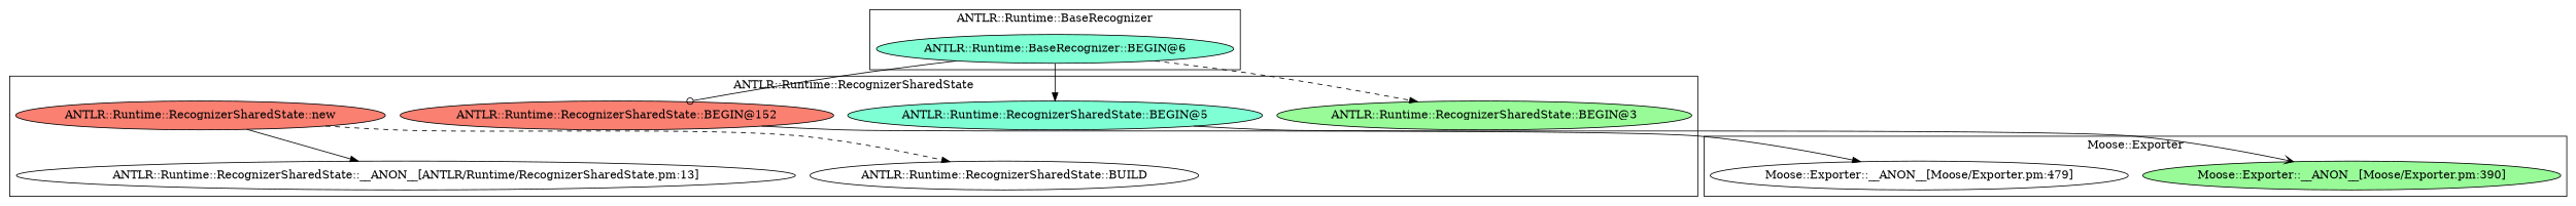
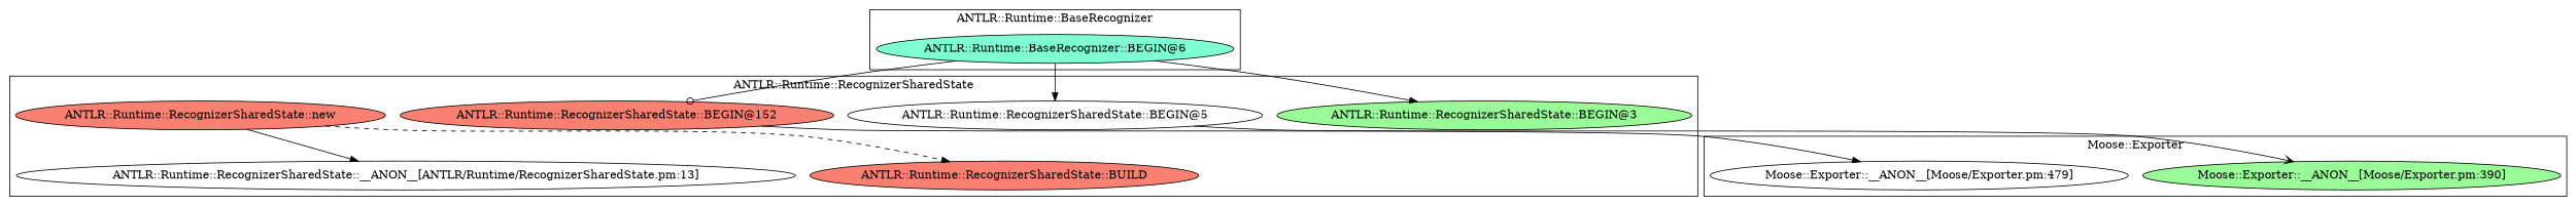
  digraph {
    node [fillcolor=salmon style=filled]
    edge [arrowhead=normal style=solid]
    "ANTLR::Runtime::RecognizerSharedState::__ANON__[ANTLR/Runtime/RecognizerSharedState.pm:13]" [fillcolor=white]
-   "ANTLR::Runtime::RecognizerSharedState::BEGIN@5" [fillcolor=aquamarine]
+   "ANTLR::Runtime::RecognizerSharedState::BEGIN@5" [fillcolor=white]
    "ANTLR::Runtime::RecognizerSharedState::new"
-   "ANTLR::Runtime::RecognizerSharedState::BUILD" [fillcolor=white]
+   "ANTLR::Runtime::RecognizerSharedState::BUILD"
    "ANTLR::Runtime::RecognizerSharedState::BEGIN@152"
    "ANTLR::Runtime::RecognizerSharedState::BEGIN@3" [fillcolor=palegreen]
    "Moose::Exporter::__ANON__[Moose/Exporter.pm:479]" [fillcolor=white]
    "Moose::Exporter::__ANON__[Moose/Exporter.pm:390]" [fillcolor=palegreen]
    "ANTLR::Runtime::BaseRecognizer::BEGIN@6" [fillcolor=aquamarine]
    subgraph cluster_1 {
      label="ANTLR::Runtime::RecognizerSharedState"
      "ANTLR::Runtime::RecognizerSharedState::__ANON__[ANTLR/Runtime/RecognizerSharedState.pm:13]"
      "ANTLR::Runtime::RecognizerSharedState::BEGIN@5"
      "ANTLR::Runtime::RecognizerSharedState::new"
      "ANTLR::Runtime::RecognizerSharedState::BUILD"
      "ANTLR::Runtime::RecognizerSharedState::BEGIN@152"
      "ANTLR::Runtime::RecognizerSharedState::BEGIN@3"
    }
    subgraph cluster_2 {
      label="Moose::Exporter"
      "Moose::Exporter::__ANON__[Moose/Exporter.pm:479]"
      "Moose::Exporter::__ANON__[Moose/Exporter.pm:390]"
    }
    subgraph cluster_3 {
      label="ANTLR::Runtime::BaseRecognizer"
      "ANTLR::Runtime::BaseRecognizer::BEGIN@6"
    }
    "ANTLR::Runtime::RecognizerSharedState::BEGIN@5" -> "Moose::Exporter::__ANON__[Moose/Exporter.pm:390]" [arrowhead=vee]
    "ANTLR::Runtime::RecognizerSharedState::new" -> "ANTLR::Runtime::RecognizerSharedState::__ANON__[ANTLR/Runtime/RecognizerSharedState.pm:13]"
    "ANTLR::Runtime::RecognizerSharedState::new" -> "ANTLR::Runtime::RecognizerSharedState::BUILD" [style=dashed]
    "ANTLR::Runtime::RecognizerSharedState::BEGIN@152" -> "Moose::Exporter::__ANON__[Moose/Exporter.pm:479]"
    "ANTLR::Runtime::BaseRecognizer::BEGIN@6" -> "ANTLR::Runtime::RecognizerSharedState::BEGIN@5"
    "ANTLR::Runtime::BaseRecognizer::BEGIN@6" -> "ANTLR::Runtime::RecognizerSharedState::BEGIN@152" [arrowhead=odot]
-   "ANTLR::Runtime::BaseRecognizer::BEGIN@6" -> "ANTLR::Runtime::RecognizerSharedState::BEGIN@3" [style=dashed]
+   "ANTLR::Runtime::BaseRecognizer::BEGIN@6" -> "ANTLR::Runtime::RecognizerSharedState::BEGIN@3"
  }
